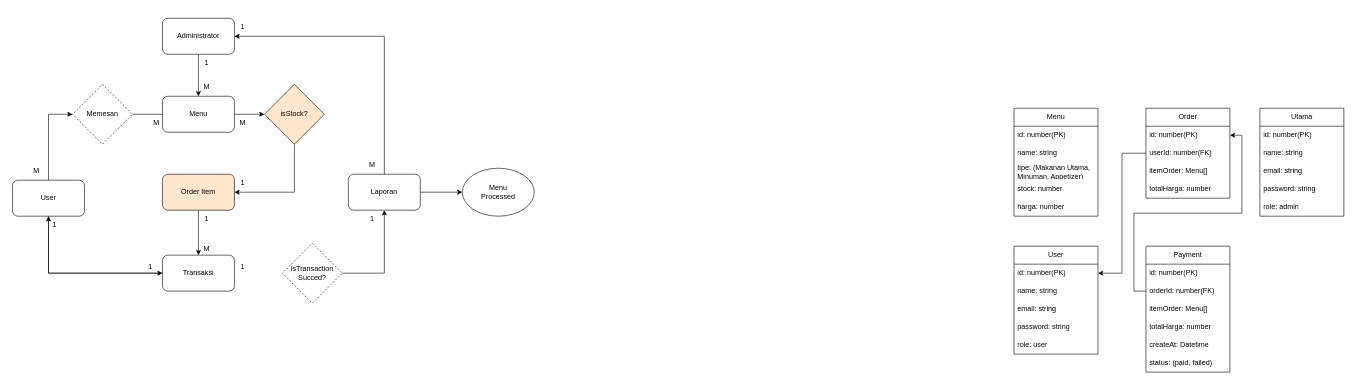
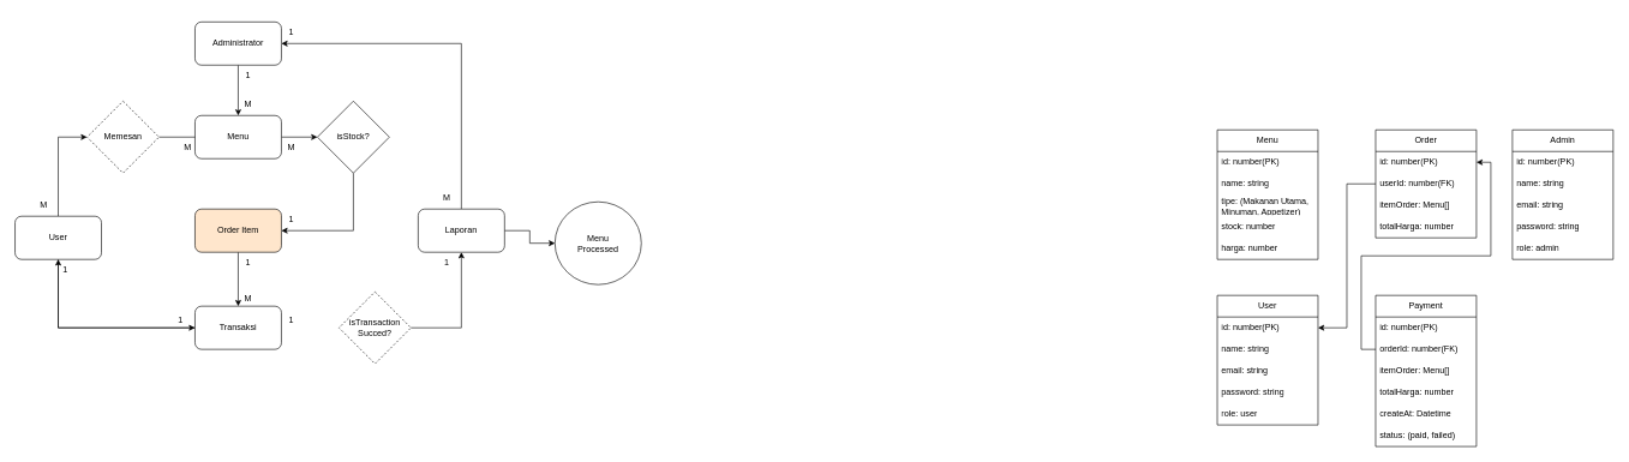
  <mxCell id="0" />
  <mxCell id="1" parent="0" />
  <mxCell id="2" style="edgeStyle=orthogonalEdgeStyle;rounded=0;orthogonalLoop=1;jettySize=auto;html=1;entryX=0.5;entryY=0;entryDx=0;entryDy=0;" edge="1" parent="1" source="3" target="10"><mxGeometry relative="1" as="geometry" /></mxCell>
  <mxCell id="3" value="Administrator" style="rounded=1;whiteSpace=wrap;html=1;" parent="1" vertex="1"><mxGeometry x="270" y="30" width="120" height="60" as="geometry" /></mxCell>
  <mxCell id="4" style="edgeStyle=orthogonalEdgeStyle;rounded=0;orthogonalLoop=1;jettySize=auto;html=1;entryX=0;entryY=0.5;entryDx=0;entryDy=0;" parent="1" source="6" target="8" edge="1"><mxGeometry relative="1" as="geometry" /></mxCell>
  <mxCell id="5" style="edgeStyle=orthogonalEdgeStyle;rounded=0;orthogonalLoop=1;jettySize=auto;html=1;entryX=0;entryY=0.5;entryDx=0;entryDy=0;" edge="1" parent="1" source="6" target="14"><mxGeometry relative="1" as="geometry"><Array as="points"><mxPoint x="80" y="455" /></Array></mxGeometry></mxCell>
  <mxCell id="6" value="User" style="rounded=1;whiteSpace=wrap;html=1;" parent="1" vertex="1"><mxGeometry x="20" y="300" width="120" height="60" as="geometry" /></mxCell>
  <mxCell id="7" style="edgeStyle=orthogonalEdgeStyle;rounded=0;orthogonalLoop=1;jettySize=auto;html=1;entryX=0;entryY=0.5;entryDx=0;entryDy=0;" parent="1" source="8" target="10" edge="1"><mxGeometry relative="1" as="geometry"><Array as="points"><mxPoint x="290" y="190" /><mxPoint x="290" y="190" /></Array></mxGeometry></mxCell>
  <mxCell id="8" value="Memesan" style="rhombus;whiteSpace=wrap;html=1;dashed=1;" parent="1" vertex="1"><mxGeometry x="120" y="140" width="100" height="100" as="geometry" /></mxCell>
  <mxCell id="9" style="edgeStyle=orthogonalEdgeStyle;rounded=0;orthogonalLoop=1;jettySize=auto;html=1;" parent="1" source="10" target="12" edge="1"><mxGeometry relative="1" as="geometry" /></mxCell>
  <mxCell id="10" value="Menu" style="rounded=1;whiteSpace=wrap;html=1;" parent="1" vertex="1"><mxGeometry x="270" y="160" width="120" height="60" as="geometry" /></mxCell>
  <mxCell id="11" style="edgeStyle=orthogonalEdgeStyle;rounded=0;orthogonalLoop=1;jettySize=auto;html=1;entryX=1;entryY=0.5;entryDx=0;entryDy=0;" edge="1" parent="1" source="12" target="22"><mxGeometry relative="1" as="geometry"><Array as="points"><mxPoint x="490" y="320" /></Array></mxGeometry></mxCell>
- <mxCell id="12" value="isStock?" style="rhombus;whiteSpace=wrap;html=1;fillColor=#ffe6cc;" parent="1" vertex="1"><mxGeometry x="440" y="140" width="100" height="100" as="geometry" /></mxCell>
+ <mxCell id="12" value="isStock?" style="rhombus;whiteSpace=wrap;html=1;" parent="1" vertex="1"><mxGeometry x="440" y="140" width="100" height="100" as="geometry" /></mxCell>
  <mxCell id="13" style="edgeStyle=orthogonalEdgeStyle;rounded=0;orthogonalLoop=1;jettySize=auto;html=1;" edge="1" parent="1" source="14" target="6"><mxGeometry relative="1" as="geometry" /></mxCell>
  <mxCell id="14" value="Transaksi" style="rounded=1;whiteSpace=wrap;html=1;" parent="1" vertex="1"><mxGeometry x="270" y="425" width="120" height="60" as="geometry" /></mxCell>
  <mxCell id="15" style="edgeStyle=orthogonalEdgeStyle;rounded=0;orthogonalLoop=1;jettySize=auto;html=1;" parent="1" source="16" target="19" edge="1"><mxGeometry relative="1" as="geometry" /></mxCell>
  <mxCell id="16" value="isTransaction&lt;div&gt;Succed?&lt;/div&gt;" style="rhombus;whiteSpace=wrap;html=1;dashed=1;" parent="1" vertex="1"><mxGeometry x="470" y="405" width="100" height="100" as="geometry" /></mxCell>
  <mxCell id="17" style="edgeStyle=orthogonalEdgeStyle;rounded=0;orthogonalLoop=1;jettySize=auto;html=1;" parent="1" source="19" target="20" edge="1"><mxGeometry relative="1" as="geometry" /></mxCell>
  <mxCell id="18" style="edgeStyle=orthogonalEdgeStyle;rounded=0;orthogonalLoop=1;jettySize=auto;html=1;entryX=1;entryY=0.5;entryDx=0;entryDy=0;" edge="1" parent="1" source="19" target="3"><mxGeometry relative="1" as="geometry"><Array as="points"><mxPoint x="640" y="60" /></Array></mxGeometry></mxCell>
  <mxCell id="19" value="Laporan" style="rounded=1;whiteSpace=wrap;html=1;" parent="1" vertex="1"><mxGeometry x="580" y="290" width="120" height="60" as="geometry" /></mxCell>
- <mxCell id="20" value="Menu&lt;div&gt;Processed&lt;/div&gt;" style="ellipse;whiteSpace=wrap;html=1;" parent="1" vertex="1"><mxGeometry x="770" y="280" width="120" height="80" as="geometry" /></mxCell>
+ <mxCell id="20" value="Menu&lt;div&gt;Processed&lt;/div&gt;" style="ellipse;whiteSpace=wrap;html=1;" parent="1" vertex="1"><mxGeometry x="770" y="280" width="120" height="115" as="geometry" /></mxCell>
  <mxCell id="21" style="edgeStyle=orthogonalEdgeStyle;rounded=0;orthogonalLoop=1;jettySize=auto;html=1;entryX=0.5;entryY=0;entryDx=0;entryDy=0;" edge="1" parent="1" source="22" target="14"><mxGeometry relative="1" as="geometry" /></mxCell>
  <mxCell id="22" value="Order Item" style="rounded=1;whiteSpace=wrap;html=1;fillColor=#ffe6cc;" vertex="1" parent="1"><mxGeometry x="270" y="290" width="120" height="60" as="geometry" /></mxCell>
  <mxCell id="23" value="M" style="text;html=1;align=center;verticalAlign=middle;whiteSpace=wrap;rounded=0;" vertex="1" parent="1"><mxGeometry x="30" y="260" width="60" height="50" as="geometry" /></mxCell>
  <mxCell id="24" value="M" style="text;html=1;align=center;verticalAlign=middle;whiteSpace=wrap;rounded=0;" vertex="1" parent="1"><mxGeometry x="374" y="180" width="60" height="50" as="geometry" /></mxCell>
  <mxCell id="25" value="1" style="text;html=1;align=center;verticalAlign=middle;whiteSpace=wrap;rounded=0;" vertex="1" parent="1"><mxGeometry x="374" y="280" width="60" height="50" as="geometry" /></mxCell>
  <mxCell id="26" value="1" style="text;html=1;align=center;verticalAlign=middle;whiteSpace=wrap;rounded=0;" vertex="1" parent="1"><mxGeometry x="314" y="340" width="60" height="50" as="geometry" /></mxCell>
  <mxCell id="27" value="M" style="text;html=1;align=center;verticalAlign=middle;whiteSpace=wrap;rounded=0;" vertex="1" parent="1"><mxGeometry x="314" y="390" width="60" height="50" as="geometry" /></mxCell>
  <mxCell id="28" value="1" style="text;html=1;align=center;verticalAlign=middle;whiteSpace=wrap;rounded=0;" vertex="1" parent="1"><mxGeometry x="374" y="420" width="60" height="50" as="geometry" /></mxCell>
  <mxCell id="29" value="M" style="text;html=1;align=center;verticalAlign=middle;whiteSpace=wrap;rounded=0;" vertex="1" parent="1"><mxGeometry x="590" y="250" width="60" height="50" as="geometry" /></mxCell>
  <mxCell id="30" value="1" style="text;html=1;align=center;verticalAlign=middle;whiteSpace=wrap;rounded=0;" vertex="1" parent="1"><mxGeometry x="374" y="20" width="60" height="50" as="geometry" /></mxCell>
  <mxCell id="31" value="1" style="text;html=1;align=center;verticalAlign=middle;whiteSpace=wrap;rounded=0;" vertex="1" parent="1"><mxGeometry x="314" y="80" width="60" height="50" as="geometry" /></mxCell>
  <mxCell id="32" value="M" style="text;html=1;align=center;verticalAlign=middle;whiteSpace=wrap;rounded=0;" vertex="1" parent="1"><mxGeometry x="314" y="120" width="60" height="50" as="geometry" /></mxCell>
  <mxCell id="33" value="M" style="text;html=1;align=center;verticalAlign=middle;whiteSpace=wrap;rounded=0;" vertex="1" parent="1"><mxGeometry x="230" y="180" width="60" height="50" as="geometry" /></mxCell>
  <mxCell id="34" value="1" style="text;html=1;align=center;verticalAlign=middle;whiteSpace=wrap;rounded=0;" vertex="1" parent="1"><mxGeometry x="220" y="420" width="60" height="50" as="geometry" /></mxCell>
  <mxCell id="35" value="1" style="text;html=1;align=center;verticalAlign=middle;whiteSpace=wrap;rounded=0;" vertex="1" parent="1"><mxGeometry x="60" y="350" width="60" height="50" as="geometry" /></mxCell>
  <mxCell id="36" value="1" style="text;html=1;align=center;verticalAlign=middle;whiteSpace=wrap;rounded=0;" vertex="1" parent="1"><mxGeometry x="590" y="340" width="60" height="50" as="geometry" /></mxCell>
  <mxCell id="37" value="User" style="swimlane;fontStyle=0;childLayout=stackLayout;horizontal=1;startSize=30;horizontalStack=0;resizeParent=1;resizeParentMax=0;resizeLast=0;collapsible=1;marginBottom=0;whiteSpace=wrap;html=1;" vertex="1" parent="1"><mxGeometry x="1690" y="410" width="140" height="180" as="geometry" /></mxCell>
  <mxCell id="38" value="id: number(PK)" style="text;strokeColor=none;fillColor=none;align=left;verticalAlign=middle;spacingLeft=4;spacingRight=4;overflow=hidden;points=[[0,0.5],[1,0.5]];portConstraint=eastwest;rotatable=0;whiteSpace=wrap;html=1;" vertex="1" parent="37"><mxGeometry y="30" width="140" height="30" as="geometry" /></mxCell>
  <mxCell id="39" value="name: string" style="text;strokeColor=none;fillColor=none;align=left;verticalAlign=middle;spacingLeft=4;spacingRight=4;overflow=hidden;points=[[0,0.5],[1,0.5]];portConstraint=eastwest;rotatable=0;whiteSpace=wrap;html=1;" vertex="1" parent="37"><mxGeometry y="60" width="140" height="30" as="geometry" /></mxCell>
  <mxCell id="40" value="email: string" style="text;strokeColor=none;fillColor=none;align=left;verticalAlign=middle;spacingLeft=4;spacingRight=4;overflow=hidden;points=[[0,0.5],[1,0.5]];portConstraint=eastwest;rotatable=0;whiteSpace=wrap;html=1;" vertex="1" parent="37"><mxGeometry y="90" width="140" height="30" as="geometry" /></mxCell>
  <mxCell id="41" value="password: string" style="text;strokeColor=none;fillColor=none;align=left;verticalAlign=middle;spacingLeft=4;spacingRight=4;overflow=hidden;points=[[0,0.5],[1,0.5]];portConstraint=eastwest;rotatable=0;whiteSpace=wrap;html=1;" vertex="1" parent="37"><mxGeometry y="120" width="140" height="30" as="geometry" /></mxCell>
  <mxCell id="42" value="role: user" style="text;strokeColor=none;fillColor=none;align=left;verticalAlign=middle;spacingLeft=4;spacingRight=4;overflow=hidden;points=[[0,0.5],[1,0.5]];portConstraint=eastwest;rotatable=0;whiteSpace=wrap;html=1;" vertex="1" parent="37"><mxGeometry y="150" width="140" height="30" as="geometry" /></mxCell>
  <mxCell id="43" value="Menu" style="swimlane;fontStyle=0;childLayout=stackLayout;horizontal=1;startSize=30;horizontalStack=0;resizeParent=1;resizeParentMax=0;resizeLast=0;collapsible=1;marginBottom=0;whiteSpace=wrap;html=1;" vertex="1" parent="1"><mxGeometry x="1690" y="180" width="140" height="180" as="geometry" /></mxCell>
  <mxCell id="44" value="id: number(PK)" style="text;strokeColor=none;fillColor=none;align=left;verticalAlign=middle;spacingLeft=4;spacingRight=4;overflow=hidden;points=[[0,0.5],[1,0.5]];portConstraint=eastwest;rotatable=0;whiteSpace=wrap;html=1;" vertex="1" parent="43"><mxGeometry y="30" width="140" height="30" as="geometry" /></mxCell>
  <mxCell id="45" value="name: string" style="text;strokeColor=none;fillColor=none;align=left;verticalAlign=middle;spacingLeft=4;spacingRight=4;overflow=hidden;points=[[0,0.5],[1,0.5]];portConstraint=eastwest;rotatable=0;whiteSpace=wrap;html=1;" vertex="1" parent="43"><mxGeometry y="60" width="140" height="30" as="geometry" /></mxCell>
  <mxCell id="46" value="tipe: (Makanan Utama,&lt;div&gt;Minuman, Appetizer)&lt;/div&gt;" style="text;strokeColor=none;fillColor=none;align=left;verticalAlign=middle;spacingLeft=4;spacingRight=4;overflow=hidden;points=[[0,0.5],[1,0.5]];portConstraint=eastwest;rotatable=0;whiteSpace=wrap;html=1;" vertex="1" parent="43"><mxGeometry y="90" width="140" height="30" as="geometry" /></mxCell>
  <mxCell id="47" value="stock: number" style="text;strokeColor=none;fillColor=none;align=left;verticalAlign=middle;spacingLeft=4;spacingRight=4;overflow=hidden;points=[[0,0.5],[1,0.5]];portConstraint=eastwest;rotatable=0;whiteSpace=wrap;html=1;" vertex="1" parent="43"><mxGeometry y="120" width="140" height="30" as="geometry" /></mxCell>
  <mxCell id="48" value="harga: number" style="text;strokeColor=none;fillColor=none;align=left;verticalAlign=middle;spacingLeft=4;spacingRight=4;overflow=hidden;points=[[0,0.5],[1,0.5]];portConstraint=eastwest;rotatable=0;whiteSpace=wrap;html=1;" vertex="1" parent="43"><mxGeometry y="150" width="140" height="30" as="geometry" /></mxCell>
  <mxCell id="49" value="Order" style="swimlane;fontStyle=0;childLayout=stackLayout;horizontal=1;startSize=30;horizontalStack=0;resizeParent=1;resizeParentMax=0;resizeLast=0;collapsible=1;marginBottom=0;whiteSpace=wrap;html=1;" vertex="1" parent="1"><mxGeometry x="1910" y="180" width="140" height="150" as="geometry" /></mxCell>
  <mxCell id="50" value="id: number(PK)" style="text;strokeColor=none;fillColor=none;align=left;verticalAlign=middle;spacingLeft=4;spacingRight=4;overflow=hidden;points=[[0,0.5],[1,0.5]];portConstraint=eastwest;rotatable=0;whiteSpace=wrap;html=1;" vertex="1" parent="49"><mxGeometry y="30" width="140" height="30" as="geometry" /></mxCell>
  <mxCell id="51" value="userId: number(FK)" style="text;strokeColor=none;fillColor=none;align=left;verticalAlign=middle;spacingLeft=4;spacingRight=4;overflow=hidden;points=[[0,0.5],[1,0.5]];portConstraint=eastwest;rotatable=0;whiteSpace=wrap;html=1;" vertex="1" parent="49"><mxGeometry y="60" width="140" height="30" as="geometry" /></mxCell>
  <mxCell id="52" value="itemOrder: Menu[]" style="text;strokeColor=none;fillColor=none;align=left;verticalAlign=middle;spacingLeft=4;spacingRight=4;overflow=hidden;points=[[0,0.5],[1,0.5]];portConstraint=eastwest;rotatable=0;whiteSpace=wrap;html=1;" vertex="1" parent="49"><mxGeometry y="90" width="140" height="30" as="geometry" /></mxCell>
  <mxCell id="53" value="totalHarga: number" style="text;strokeColor=none;fillColor=none;align=left;verticalAlign=middle;spacingLeft=4;spacingRight=4;overflow=hidden;points=[[0,0.5],[1,0.5]];portConstraint=eastwest;rotatable=0;whiteSpace=wrap;html=1;" vertex="1" parent="49"><mxGeometry y="120" width="140" height="30" as="geometry" /></mxCell>
  <mxCell id="54" value="Payment" style="swimlane;fontStyle=0;childLayout=stackLayout;horizontal=1;startSize=30;horizontalStack=0;resizeParent=1;resizeParentMax=0;resizeLast=0;collapsible=1;marginBottom=0;whiteSpace=wrap;html=1;" vertex="1" parent="1"><mxGeometry x="1910" y="410" width="140" height="210" as="geometry" /></mxCell>
  <mxCell id="55" value="id: number(PK)" style="text;strokeColor=none;fillColor=none;align=left;verticalAlign=middle;spacingLeft=4;spacingRight=4;overflow=hidden;points=[[0,0.5],[1,0.5]];portConstraint=eastwest;rotatable=0;whiteSpace=wrap;html=1;" vertex="1" parent="54"><mxGeometry y="30" width="140" height="30" as="geometry" /></mxCell>
  <mxCell id="56" value="orderId: number(FK)" style="text;strokeColor=none;fillColor=none;align=left;verticalAlign=middle;spacingLeft=4;spacingRight=4;overflow=hidden;points=[[0,0.5],[1,0.5]];portConstraint=eastwest;rotatable=0;whiteSpace=wrap;html=1;" vertex="1" parent="54"><mxGeometry y="60" width="140" height="30" as="geometry" /></mxCell>
  <mxCell id="57" value="itemOrder: Menu[]" style="text;strokeColor=none;fillColor=none;align=left;verticalAlign=middle;spacingLeft=4;spacingRight=4;overflow=hidden;points=[[0,0.5],[1,0.5]];portConstraint=eastwest;rotatable=0;whiteSpace=wrap;html=1;" vertex="1" parent="54"><mxGeometry y="90" width="140" height="30" as="geometry" /></mxCell>
  <mxCell id="58" value="totalHarga: number" style="text;strokeColor=none;fillColor=none;align=left;verticalAlign=middle;spacingLeft=4;spacingRight=4;overflow=hidden;points=[[0,0.5],[1,0.5]];portConstraint=eastwest;rotatable=0;whiteSpace=wrap;html=1;" vertex="1" parent="54"><mxGeometry y="120" width="140" height="30" as="geometry" /></mxCell>
  <mxCell id="59" value="createAt: Datetime" style="text;strokeColor=none;fillColor=none;align=left;verticalAlign=middle;spacingLeft=4;spacingRight=4;overflow=hidden;points=[[0,0.5],[1,0.5]];portConstraint=eastwest;rotatable=0;whiteSpace=wrap;html=1;" vertex="1" parent="54"><mxGeometry y="150" width="140" height="30" as="geometry" /></mxCell>
  <mxCell id="60" value="status: (paid, failed)" style="text;strokeColor=none;fillColor=none;align=left;verticalAlign=middle;spacingLeft=4;spacingRight=4;overflow=hidden;points=[[0,0.5],[1,0.5]];portConstraint=eastwest;rotatable=0;whiteSpace=wrap;html=1;" vertex="1" parent="54"><mxGeometry y="180" width="140" height="30" as="geometry" /></mxCell>
  <mxCell id="61" style="edgeStyle=orthogonalEdgeStyle;rounded=0;orthogonalLoop=1;jettySize=auto;html=1;" edge="1" parent="1" source="56" target="50"><mxGeometry relative="1" as="geometry" /></mxCell>
  <mxCell id="62" style="edgeStyle=orthogonalEdgeStyle;rounded=0;orthogonalLoop=1;jettySize=auto;html=1;entryX=1;entryY=0.5;entryDx=0;entryDy=0;" edge="1" parent="1" source="51" target="38"><mxGeometry relative="1" as="geometry" /></mxCell>
- <mxCell id="63" value="Utama" style="swimlane;fontStyle=0;childLayout=stackLayout;horizontal=1;startSize=30;horizontalStack=0;resizeParent=1;resizeParentMax=0;resizeLast=0;collapsible=1;marginBottom=0;whiteSpace=wrap;html=1;" vertex="1" parent="1"><mxGeometry x="2100" y="180" width="140" height="180" as="geometry" /></mxCell>
+ <mxCell id="63" value="Admin" style="swimlane;fontStyle=0;childLayout=stackLayout;horizontal=1;startSize=30;horizontalStack=0;resizeParent=1;resizeParentMax=0;resizeLast=0;collapsible=1;marginBottom=0;whiteSpace=wrap;html=1;" vertex="1" parent="1"><mxGeometry x="2100" y="180" width="140" height="180" as="geometry" /></mxCell>
  <mxCell id="64" value="id: number(PK)" style="text;strokeColor=none;fillColor=none;align=left;verticalAlign=middle;spacingLeft=4;spacingRight=4;overflow=hidden;points=[[0,0.5],[1,0.5]];portConstraint=eastwest;rotatable=0;whiteSpace=wrap;html=1;" vertex="1" parent="63"><mxGeometry y="30" width="140" height="30" as="geometry" /></mxCell>
  <mxCell id="65" value="name: string" style="text;strokeColor=none;fillColor=none;align=left;verticalAlign=middle;spacingLeft=4;spacingRight=4;overflow=hidden;points=[[0,0.5],[1,0.5]];portConstraint=eastwest;rotatable=0;whiteSpace=wrap;html=1;" vertex="1" parent="63"><mxGeometry y="60" width="140" height="30" as="geometry" /></mxCell>
  <mxCell id="66" value="email: string" style="text;strokeColor=none;fillColor=none;align=left;verticalAlign=middle;spacingLeft=4;spacingRight=4;overflow=hidden;points=[[0,0.5],[1,0.5]];portConstraint=eastwest;rotatable=0;whiteSpace=wrap;html=1;" vertex="1" parent="63"><mxGeometry y="90" width="140" height="30" as="geometry" /></mxCell>
  <mxCell id="67" value="password: string" style="text;strokeColor=none;fillColor=none;align=left;verticalAlign=middle;spacingLeft=4;spacingRight=4;overflow=hidden;points=[[0,0.5],[1,0.5]];portConstraint=eastwest;rotatable=0;whiteSpace=wrap;html=1;" vertex="1" parent="63"><mxGeometry y="120" width="140" height="30" as="geometry" /></mxCell>
  <mxCell id="68" value="role: admin" style="text;strokeColor=none;fillColor=none;align=left;verticalAlign=middle;spacingLeft=4;spacingRight=4;overflow=hidden;points=[[0,0.5],[1,0.5]];portConstraint=eastwest;rotatable=0;whiteSpace=wrap;html=1;" vertex="1" parent="63"><mxGeometry y="150" width="140" height="30" as="geometry" /></mxCell>
